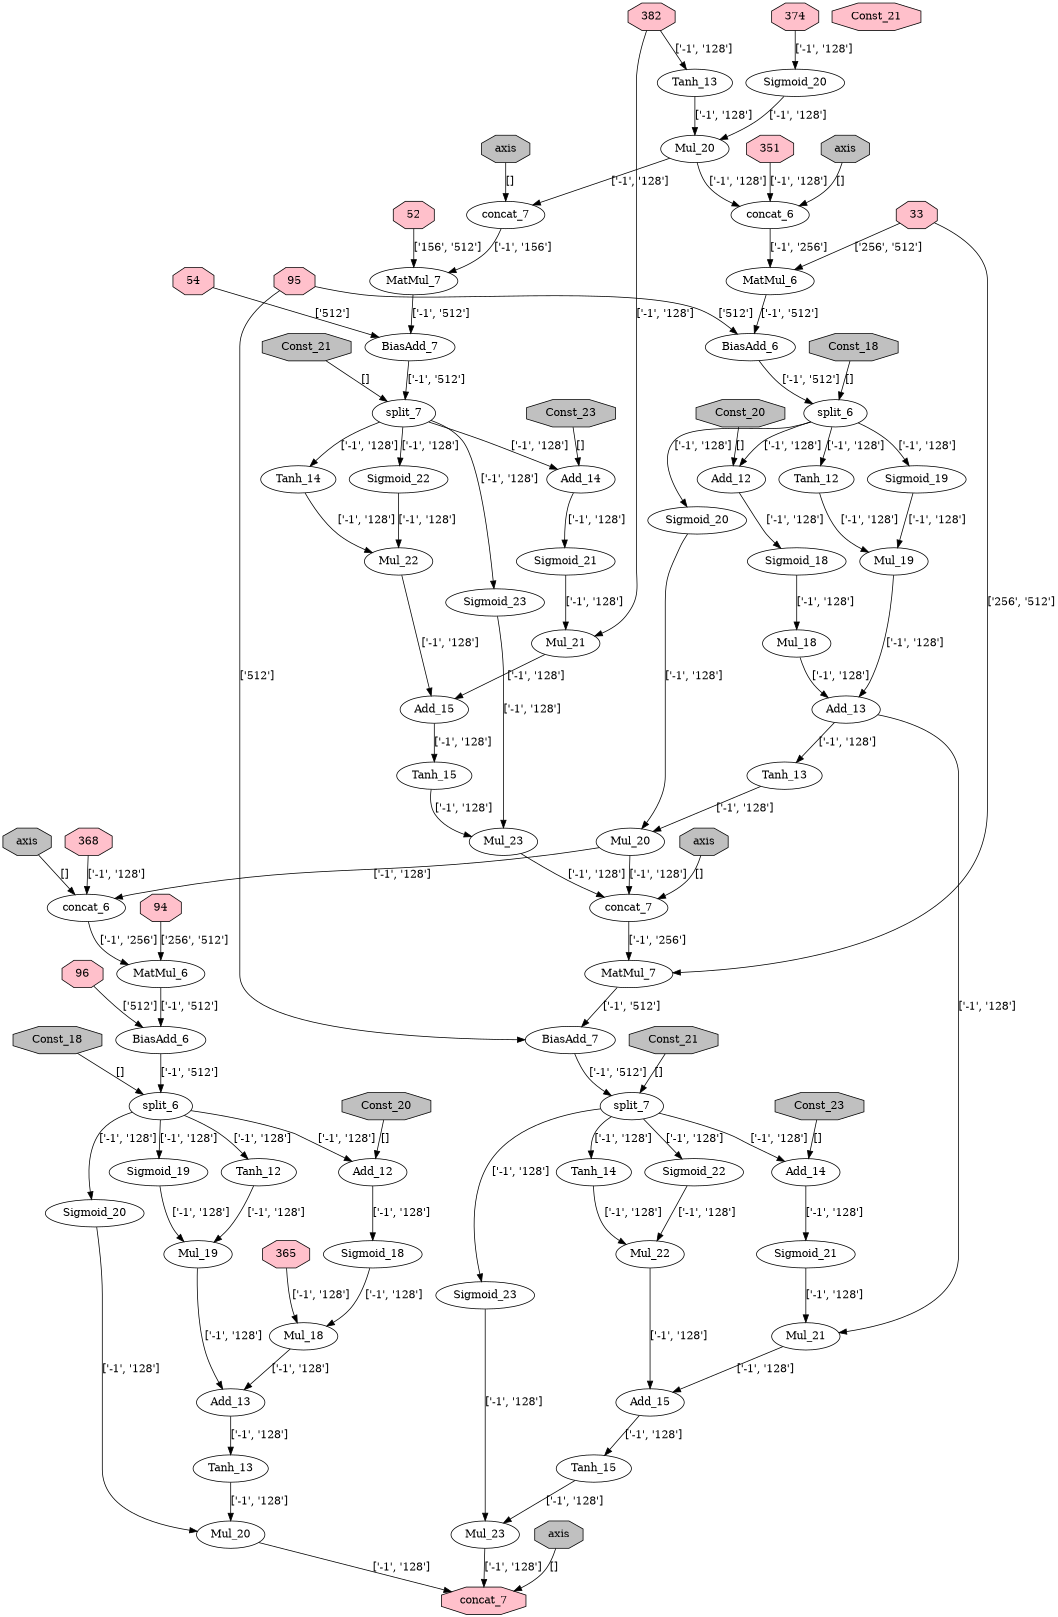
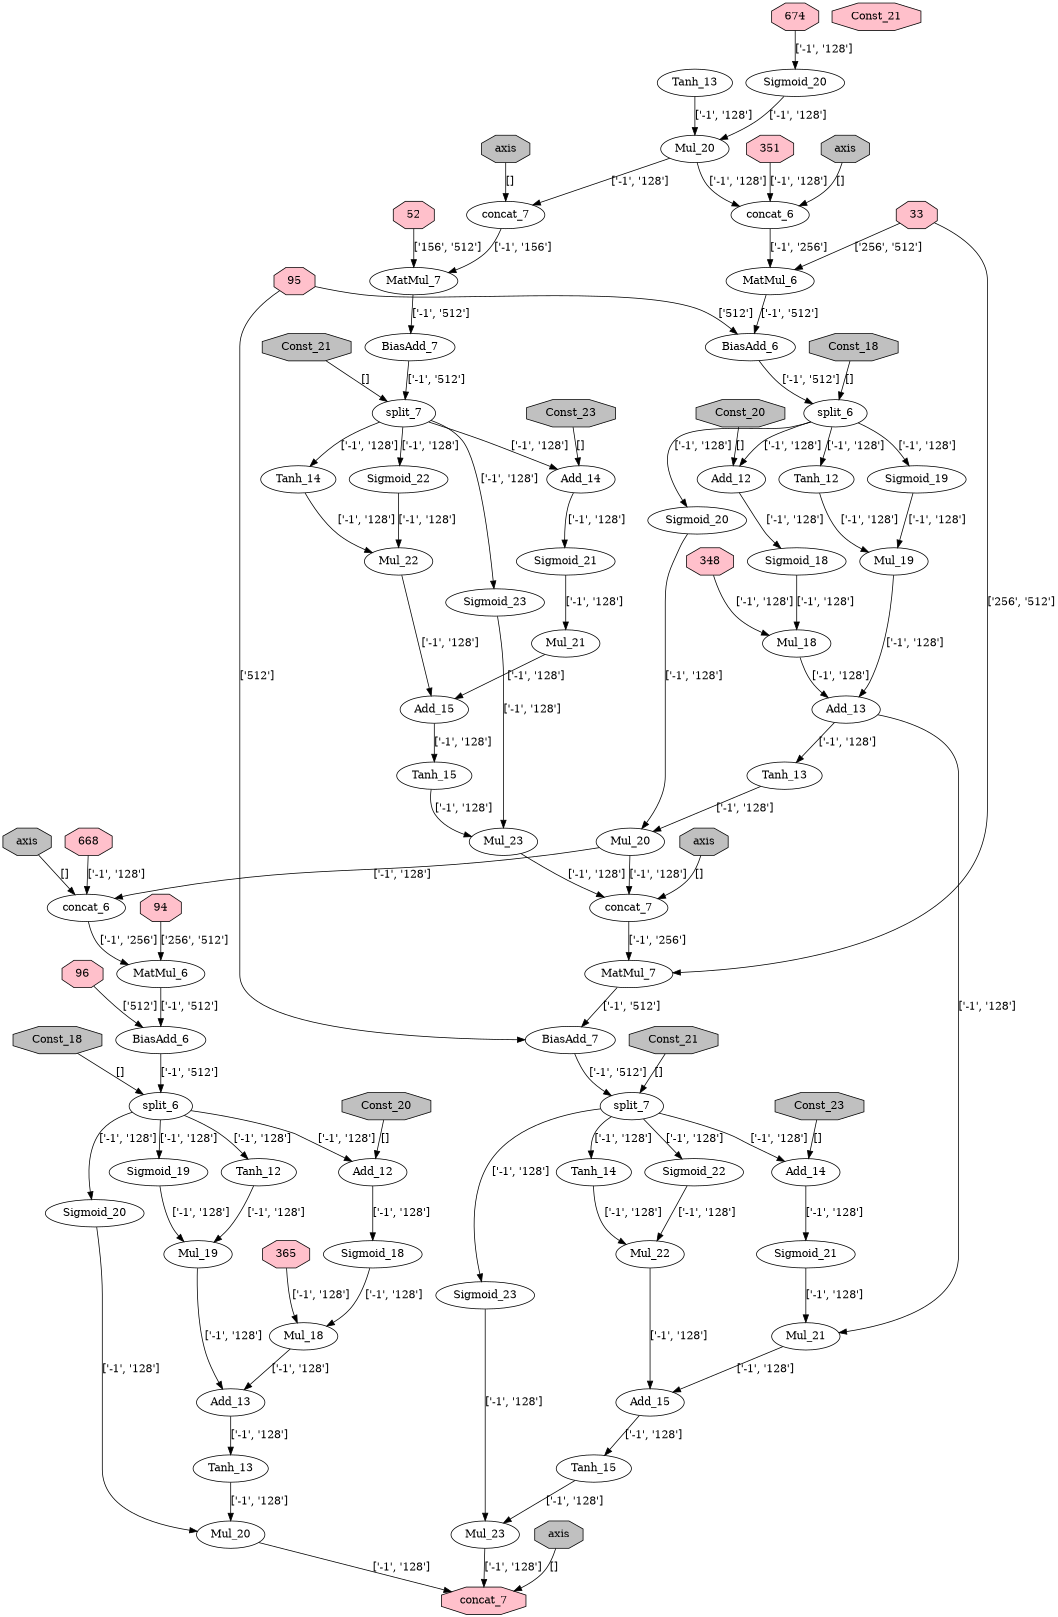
  strict digraph {
    n1 [label=concat_7]
    n2 [label=MatMul_7]
    n3 [label=BiasAdd_7]
    52 [fillcolor=pink shape=octagon style=filled]
    n5 [label=split_7]
-   54 [fillcolor=pink shape=octagon style=filled]
    n7 [label=Add_14]
    n8 [label=Sigmoid_22]
    n9 [label=Tanh_14]
    n10 [label=Sigmoid_23]
    n11 [fillcolor=pink label=33 shape=octagon style=filled]
    n12 [label=MatMul_6]
    n13 [label=MatMul_7]
    n14 [label=BiasAdd_6]
    n15 [label=BiasAdd_7]
    n16 [label=split_6]
    n17 [label=split_7]
    n18 [fillcolor=pink label=95 shape=octagon style=filled]
    n19 [label=Add_12]
    n20 [label=Sigmoid_19]
    n21 [label=Tanh_12]
    n22 [label=Sigmoid_20]
    n23 [label=Add_14]
    n24 [label=Sigmoid_22]
    n25 [label=Tanh_14]
    n26 [label=Sigmoid_23]
+   348 [fillcolor=pink shape=octagon style=filled]
    n28 [label=Mul_18]
    n29 [label=Add_13]
    n30 [label=Tanh_13]
    n31 [label=Mul_21]
    94 [fillcolor=pink shape=octagon style=filled]
    n33 [label=MatMul_6]
    n34 [label=BiasAdd_6]
    n35 [label=split_6]
    351 [fillcolor=pink shape=octagon style=filled]
    n37 [label=concat_6]
    96 [fillcolor=pink shape=octagon style=filled]
    n39 [label=Add_12]
    n40 [label=Sigmoid_19]
    n41 [label=Tanh_12]
    n42 [label=Sigmoid_20]
    365 [fillcolor=pink shape=octagon style=filled]
    n44 [label=Mul_18]
    n45 [label=Add_13]
    n46 [label=Tanh_13]
-   368 [fillcolor=pink shape=octagon style=filled]
+   368 [fillcolor=pink shape=octagon style=filled label=668]
    n48 [label=concat_6]
-   374 [fillcolor=pink shape=octagon style=filled]
+   374 [fillcolor=pink shape=octagon style=filled label=674]
    n50 [label=Sigmoid_20]
    n51 [label=Mul_20]
-   382 [fillcolor=pink shape=octagon style=filled]
    n53 [label=Tanh_13]
    n54 [label=Mul_21]
    n55 [label=Add_15]
    n56 [label=Tanh_15]
    n57 [fillcolor=grey label=Const_18 shape=octagon style=filled]
    n58 [label=Sigmoid_18]
    n59 [label=Mul_19]
    n60 [label=Mul_20]
    n61 [fillcolor=grey label=axis shape=octagon style=filled]
    n62 [label=concat_7]
    n63 [fillcolor=grey label=Const_20 shape=octagon style=filled]
    n64 [label=Add_15]
    n65 [label=Tanh_15]
    n66 [fillcolor=grey label=Const_18 shape=octagon style=filled]
    n67 [label=Sigmoid_18]
    n68 [label=Mul_19]
    n69 [label=Mul_20]
    n70 [fillcolor=grey label=axis shape=octagon style=filled]
    n71 [fillcolor=pink label=concat_7 shape=octagon style=filled]
    n72 [fillcolor=grey label=Const_20 shape=octagon style=filled]
    n73 [fillcolor=grey label=Const_21 shape=octagon style=filled]
    n74 [label=Sigmoid_21]
    n75 [label=Mul_22]
    n76 [label=Mul_23]
    n77 [fillcolor=grey label=axis shape=octagon style=filled]
    n78 [fillcolor=grey label=Const_23 shape=octagon style=filled]
    n79 [fillcolor=grey label=Const_21 shape=octagon style=filled]
    n80 [label=Sigmoid_21]
    n81 [label=Mul_22]
    n82 [label=Mul_23]
    n83 [fillcolor=grey label=axis shape=octagon style=filled]
    n84 [fillcolor=grey label=Const_23 shape=octagon style=filled]
    n85 [fillcolor=pink label=Const_21 shape=octagon style=filled]
    n86 [fillcolor=grey label=axis shape=octagon style=filled]
    n1 -> n2 [label="['-1', '156']"]
    n2 -> n3 [label="['-1', '512']"]
    n3 -> n5 [label="['-1', '512']"]
    52 -> n2 [label="['156', '512']"]
    n5 -> n7 [label="['-1', '128']"]
    n5 -> n8 [label="['-1', '128']"]
    n5 -> n9 [label="['-1', '128']"]
    n5 -> n10 [label="['-1', '128']"]
-   54 -> n3 [label="['512']"]
    n7 -> n74 [label="['-1', '128']"]
    n8 -> n75 [label="['-1', '128']"]
    n9 -> n75 [label="['-1', '128']"]
    n10 -> n76 [label="['-1', '128']"]
    n11 -> n12 [label="['256', '512']"]
    n11 -> n13 [label="['256', '512']"]
    n12 -> n14 [label="['-1', '512']"]
    n13 -> n15 [label="['-1', '512']"]
    n14 -> n16 [label="['-1', '512']"]
    n15 -> n17 [label="['-1', '512']"]
    n16 -> n19 [label="['-1', '128']"]
    n16 -> n20 [label="['-1', '128']"]
    n16 -> n21 [label="['-1', '128']"]
    n16 -> n22 [label="['-1', '128']"]
    n17 -> n23 [label="['-1', '128']"]
    n17 -> n24 [label="['-1', '128']"]
    n17 -> n25 [label="['-1', '128']"]
    n17 -> n26 [label="['-1', '128']"]
    n18 -> n14 [label="['512']"]
    n18 -> n15 [label="['512']"]
    n19 -> n58 [label="['-1', '128']"]
    n20 -> n59 [label="['-1', '128']"]
    n21 -> n59 [label="['-1', '128']"]
    n22 -> n60 [label="['-1', '128']"]
    n23 -> n80 [label="['-1', '128']"]
    n24 -> n81 [label="['-1', '128']"]
    n25 -> n81 [label="['-1', '128']"]
    n26 -> n82 [label="['-1', '128']"]
+   348 -> n28 [label="['-1', '128']"]
    n28 -> n29 [label="['-1', '128']"]
    n29 -> n30 [label="['-1', '128']"]
    n29 -> n31 [label="['-1', '128']"]
    n30 -> n60 [label="['-1', '128']"]
    n31 -> n64 [label="['-1', '128']"]
    94 -> n33 [label="['256', '512']"]
    n33 -> n34 [label="['-1', '512']"]
    n34 -> n35 [label="['-1', '512']"]
    n35 -> n39 [label="['-1', '128']"]
    n35 -> n40 [label="['-1', '128']"]
    n35 -> n41 [label="['-1', '128']"]
    n35 -> n42 [label="['-1', '128']"]
    351 -> n37 [label="['-1', '128']"]
    n37 -> n12 [label="['-1', '256']"]
    96 -> n34 [label="['512']"]
    n39 -> n67 [label="['-1', '128']"]
    n40 -> n68 [label="['-1', '128']"]
    n41 -> n68 [label="['-1', '128']"]
    n42 -> n69 [label="['-1', '128']"]
    365 -> n44 [label="['-1', '128']"]
    n44 -> n45 [label="['-1', '128']"]
    n45 -> n46 [label="['-1', '128']"]
    n46 -> n69 [label="['-1', '128']"]
    368 -> n48 [label="['-1', '128']"]
    n48 -> n33 [label="['-1', '256']"]
    374 -> n50 [label="['-1', '128']"]
    n50 -> n51 [label="['-1', '128']"]
    n51 -> n1 [label="['-1', '128']"]
    n51 -> n37 [label="['-1', '128']"]
-   382 -> n53 [label="['-1', '128']"]
-   382 -> n54 [label="['-1', '128']"]
    n53 -> n51 [label="['-1', '128']"]
    n54 -> n55 [label="['-1', '128']"]
    n55 -> n56 [label="['-1', '128']"]
    n56 -> n76 [label="['-1', '128']"]
    n57 -> n16 [label="[]"]
    n58 -> n28 [label="['-1', '128']"]
    n59 -> n29 [label="['-1', '128']"]
    n60 -> n48 [label="['-1', '128']"]
    n60 -> n62 [label="['-1', '128']"]
    n61 -> n37 [label="[]"]
    n62 -> n13 [label="['-1', '256']"]
    n63 -> n19 [label="[]"]
    n64 -> n65 [label="['-1', '128']"]
    n65 -> n82 [label="['-1', '128']"]
    n66 -> n35 [label="[]"]
    n67 -> n44 [label="['-1', '128']"]
    n68 -> n45 [label="['-1', '128']"]
    n69 -> n71 [label="['-1', '128']"]
    n70 -> n48 [label="[]"]
    n72 -> n39 [label="[]"]
    n73 -> n5 [label="[]"]
    n74 -> n54 [label="['-1', '128']"]
    n75 -> n55 [label="['-1', '128']"]
    n76 -> n62 [label="['-1', '128']"]
    n77 -> n1 [label="[]"]
    n78 -> n7 [label="[]"]
    n79 -> n17 [label="[]"]
    n80 -> n31 [label="['-1', '128']"]
    n81 -> n64 [label="['-1', '128']"]
    n82 -> n71 [label="['-1', '128']"]
    n83 -> n62 [label="[]"]
    n84 -> n23 [label="[]"]
    n86 -> n71 [label="[]"]
  }
